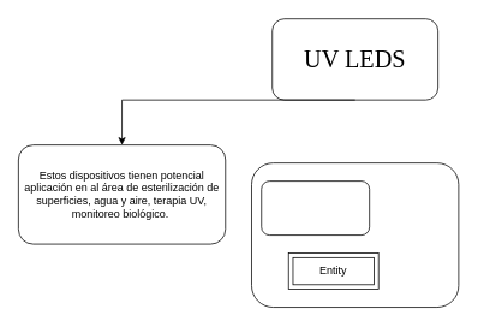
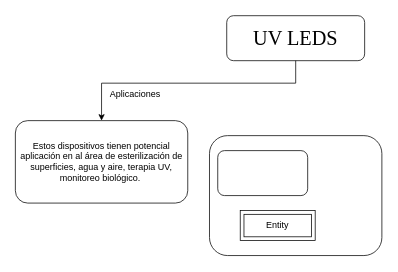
  <mxCell id="0" />
  <mxCell id="1" parent="0" />
- <mxCell id="2" value="&lt;p class=&quot;MsoNormal&quot; align=&quot;center&quot; style=&quot;font-size: 27px;&quot;&gt;&lt;font face=&quot;Times New Roman, serif&quot; style=&quot;font-size: 27px;&quot;&gt;&lt;span style=&quot;font-size: 27px;&quot;&gt;UV LEDS&lt;/span&gt;&lt;/font&gt;&lt;/p&gt;" style="rounded=1;whiteSpace=wrap;html=1;strokeWidth=1;fontSize=27;" parent="1" vertex="1"><mxGeometry x="302" y="20" width="184" height="90" as="geometry" /></mxCell>
+ <mxCell id="2" value="&lt;p class=&quot;MsoNormal&quot; align=&quot;center&quot; style=&quot;font-size: 27px;&quot;&gt;&lt;font face=&quot;Times New Roman, serif&quot; style=&quot;font-size: 27px;&quot;&gt;&lt;span style=&quot;font-size: 27px;&quot;&gt;UV LEDS&lt;/span&gt;&lt;/font&gt;&lt;/p&gt;" style="rounded=1;whiteSpace=wrap;html=1;strokeWidth=1;fontSize=27;" parent="1" vertex="1"><mxGeometry x="302" y="20" width="184" height="60" as="geometry" /></mxCell>
  <mxCell id="3" value="&lt;div&gt;Estos dispositivos tienen potencial aplicación en al área de esterilización de superficies, agua y aire, terapia UV, monitoreo biológico.&amp;nbsp;&lt;/div&gt;" style="rounded=1;whiteSpace=wrap;html=1;" parent="1" vertex="1"><mxGeometry x="20" y="160" width="230" height="110" as="geometry" /></mxCell>
  <mxCell id="4" value="" style="endArrow=classic;html=1;rounded=0;exitX=0.5;exitY=1;exitDx=0;exitDy=0;entryX=0.5;entryY=0;entryDx=0;entryDy=0;" edge="1" parent="1" source="2" target="3"><mxGeometry width="50" height="50" relative="1" as="geometry"><mxPoint x="370" y="230" as="sourcePoint" /><mxPoint x="420" y="180" as="targetPoint" /><Array as="points"><mxPoint x="394" y="110" /><mxPoint x="135" y="110" /></Array></mxGeometry></mxCell>
+ <mxCell id="5" value="Aplicaciones" style="text;html=1;align=center;verticalAlign=middle;whiteSpace=wrap;rounded=0;" vertex="1" parent="1"><mxGeometry x="150" y="110" width="60" height="30" as="geometry" /></mxCell>
  <mxCell id="6" value="" style="rounded=1;whiteSpace=wrap;html=1;direction=west;" vertex="1" parent="1"><mxGeometry x="279" y="180" width="230" height="160" as="geometry" /></mxCell>
  <mxCell id="7" value="" style="rounded=1;whiteSpace=wrap;html=1;" vertex="1" parent="1"><mxGeometry x="290" y="200" width="120" height="60" as="geometry" /></mxCell>
  <mxCell id="8" value="Entity" style="shape=ext;margin=3;double=1;whiteSpace=wrap;html=1;align=center;" vertex="1" parent="1"><mxGeometry x="320" y="280" width="100" height="40" as="geometry" /></mxCell>
